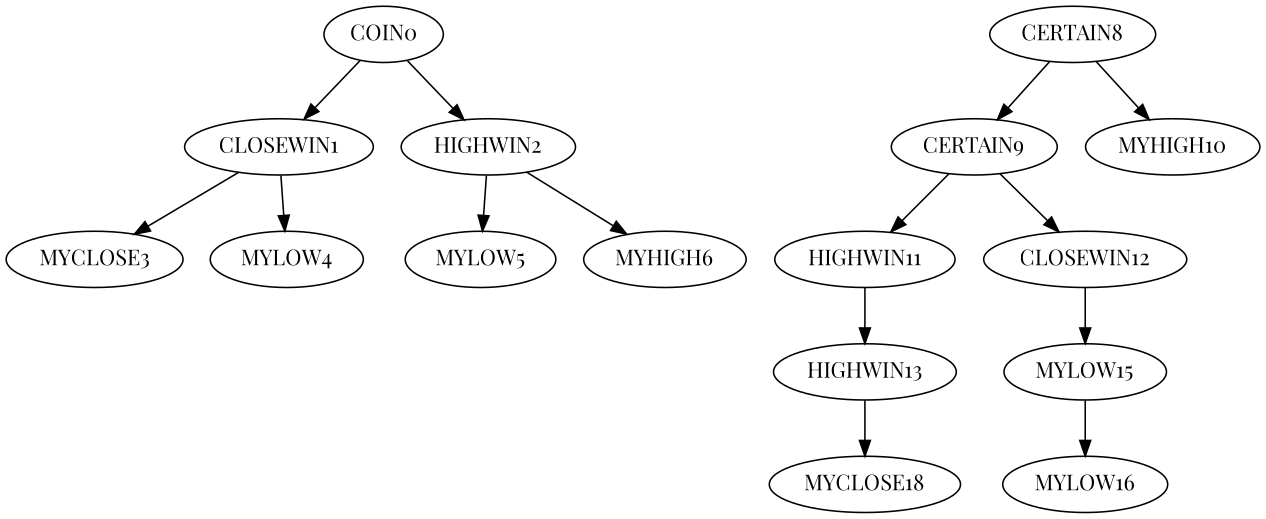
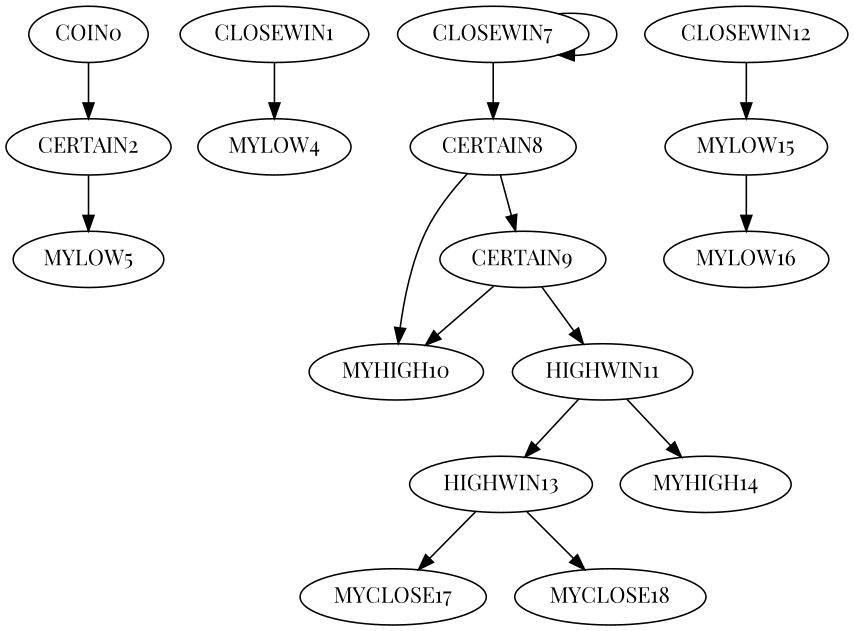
  digraph {
    fontname="Playfair Display"
    node [fontname="Playfair Display"]
    edge [fontname="Playfair Display"]
    COIN0
    CLOSEWIN1
-   HIGHWIN2
-   MYCLOSE3
+   HIGHWIN2 [label=CERTAIN2]
    MYLOW4
    MYLOW5
-   MYHIGH6
+   CLOSEWIN7
    CERTAIN8
    CERTAIN9
    MYHIGH10
    HIGHWIN11
    CLOSEWIN12
    n14 [label=HIGHWIN13]
+   MYHIGH14
    MYLOW15
+   MYCLOSE17
    MYCLOSE18
    MYLOW16
-   COIN0 -> CLOSEWIN1
    COIN0 -> HIGHWIN2
-   CLOSEWIN1 -> MYCLOSE3
    CLOSEWIN1 -> MYLOW4
    HIGHWIN2 -> MYLOW5
-   HIGHWIN2 -> MYHIGH6
+   CLOSEWIN7 -> CLOSEWIN7
+   CLOSEWIN7 -> CERTAIN8
    CERTAIN8 -> CERTAIN9
    CERTAIN8 -> MYHIGH10
    CERTAIN9 -> HIGHWIN11
-   CERTAIN9 -> CLOSEWIN12
+   CERTAIN9 -> MYHIGH10
    HIGHWIN11 -> n14
+   HIGHWIN11 -> MYHIGH14
    CLOSEWIN12 -> MYLOW15
+   n14 -> MYCLOSE17
    n14 -> MYCLOSE18
    MYLOW15 -> MYLOW16
  }
